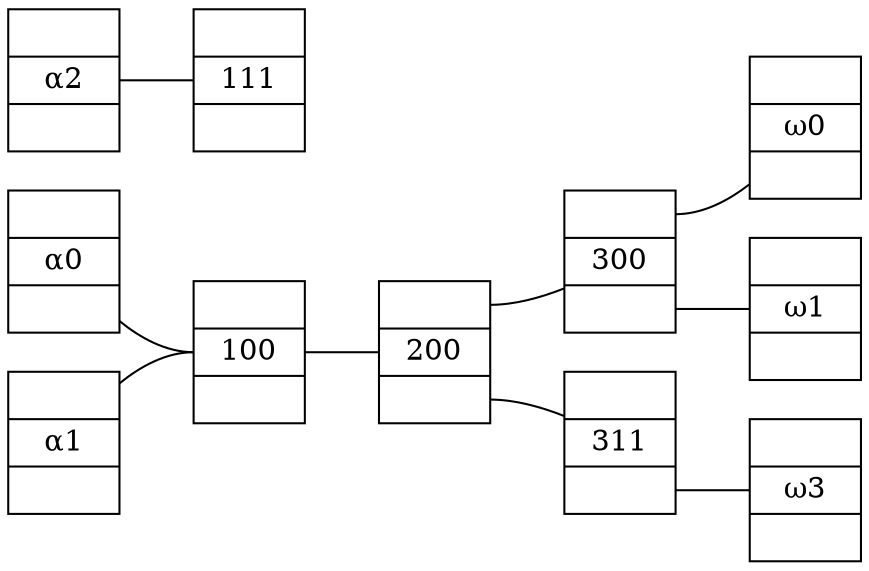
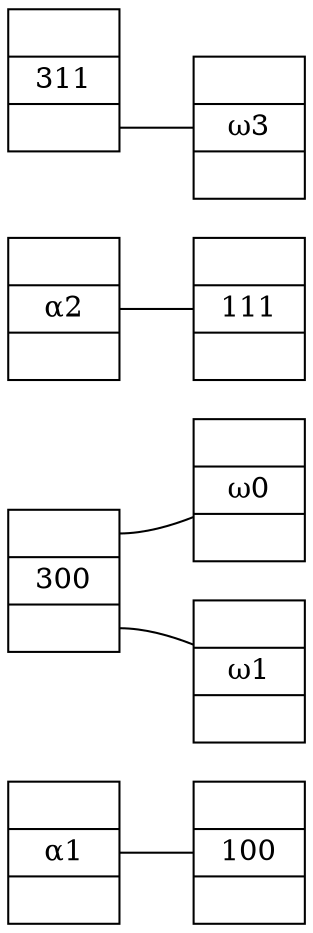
  graph {
    rankdir=LR
    node [shape=record]
-   n1 [height=.1 label="<f0> |<f1> α0|<f2>"]
    n2 [height=.1 label="<f0> |<f1> 100|<f2>"]
-   n3 [height=.1 label="<f0> |<f1> 200|<f2>"]
    n4 [height=.1 label="<f0> |<f1> ω0|<f2>"]
    n5 [height=.1 label="<f0> |<f1> α1|<f2>"]
    n6 [height=.1 label="<f0> |<f1> ω1|<f2>"]
    n7 [height=.1 label="<f0> |<f1> α2|<f2>"]
    n8 [height=.1 label="<f0> |<f1> 111|<f2>"]
    n9 [height=.1 label="<f0> |<f1> ω3|<f2>"]
    n10 [height=.1 label="<f0> |<f1> 300|<f2>"]
    n11 [height=.1 label="<f0> |<f1> 311|<f2>"]
-   n1 -- n2 [headport=f1]
-   n2 -- n3 [headport=f1]
-   n3 -- n10 [tailport=f0]
-   n3 -- n11 [tailport=f2]
    n5 -- n2 [headport=f1]
    n7 -- n8 [headport=f1]
    n10 -- n4 [tailport=f0]
    n10 -- n6 [tailport=f2]
    n11 -- n9 [tailport=f2]
  }
